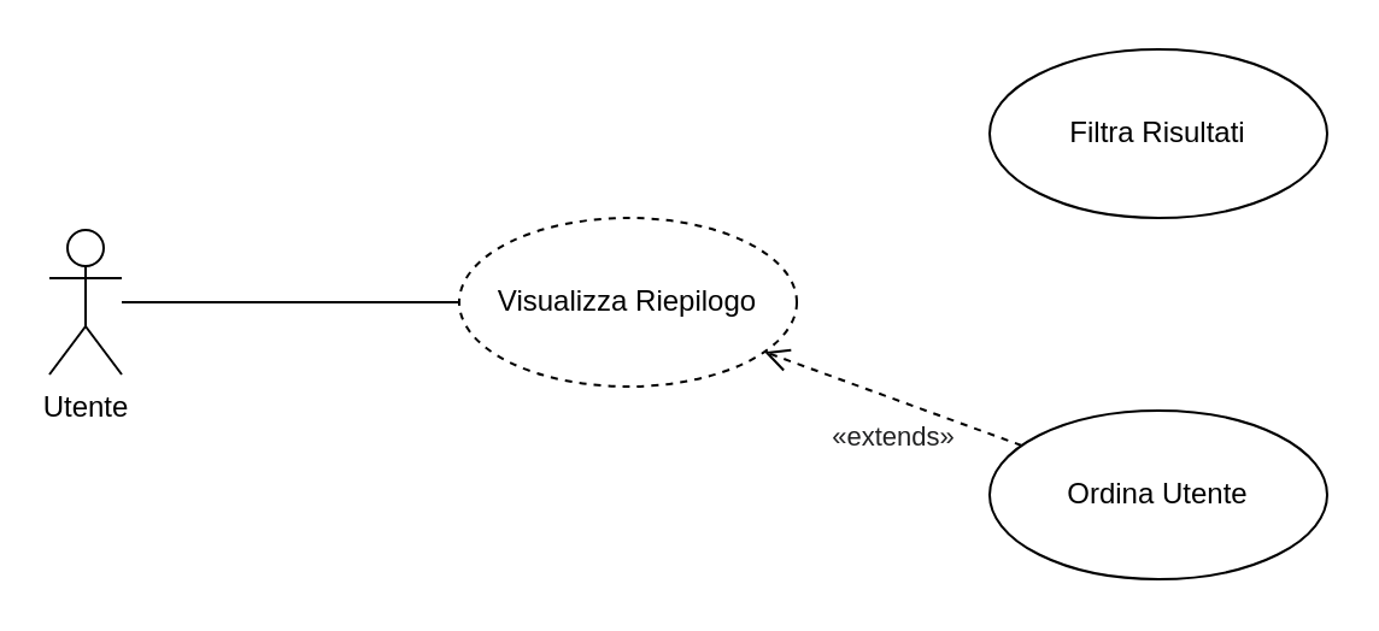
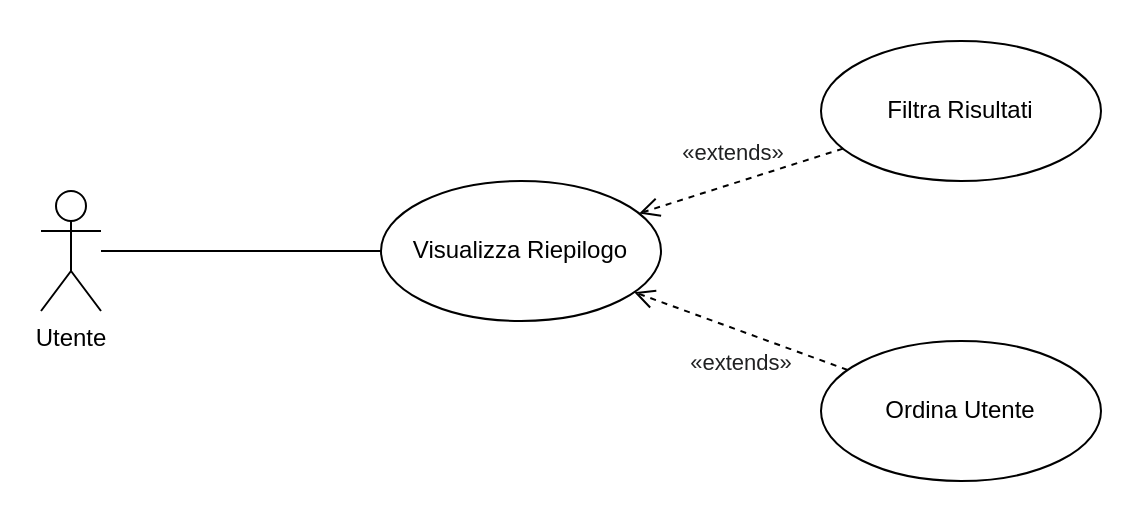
  <mxCell id="0" />
  <mxCell id="1" parent="0" />
  <mxCell id="2" value="Utente" style="shape=umlActor;verticalLabelPosition=bottom;verticalAlign=top;html=1;" vertex="1" parent="1"><mxGeometry x="20" y="95" width="30" height="60" as="geometry" /></mxCell>
- <mxCell id="3" value="Visualizza Riepilogo" style="ellipse;whiteSpace=wrap;html=1;dashed=1;" vertex="1" parent="1"><mxGeometry x="190" y="90" width="140" height="70" as="geometry" /></mxCell>
+ <mxCell id="3" value="Visualizza Riepilogo" style="ellipse;whiteSpace=wrap;html=1;" vertex="1" parent="1"><mxGeometry x="190" y="90" width="140" height="70" as="geometry" /></mxCell>
  <mxCell id="4" value="Filtra Risultati" style="ellipse;whiteSpace=wrap;html=1;" vertex="1" parent="1"><mxGeometry x="410" y="20" width="140" height="70" as="geometry" /></mxCell>
  <mxCell id="5" value="Ordina Utente" style="ellipse;whiteSpace=wrap;html=1;" vertex="1" parent="1"><mxGeometry x="410" y="170" width="140" height="70" as="geometry" /></mxCell>
+ <mxCell id="6" value="&lt;span style=&quot;color: rgb(32, 33, 34); text-align: start; text-wrap-mode: wrap;&quot;&gt;&lt;font style=&quot;font-size: 11px;&quot;&gt;«extends»&lt;/font&gt;&lt;/span&gt;" style="html=1;verticalAlign=bottom;endArrow=open;dashed=1;endSize=8;curved=0;rounded=0;" edge="1" parent="1" source="4" target="3"><mxGeometry x="0.056" y="-6" relative="1" as="geometry"><mxPoint x="420" y="78" as="sourcePoint" /><mxPoint x="310" y="112" as="targetPoint" /><mxPoint as="offset" /></mxGeometry></mxCell>
  <mxCell id="7" value="&lt;span style=&quot;color: rgb(32, 33, 34); text-align: start; text-wrap-mode: wrap;&quot;&gt;&lt;font style=&quot;font-size: 11px;&quot;&gt;«extends»&lt;/font&gt;&lt;/span&gt;" style="html=1;verticalAlign=bottom;endArrow=open;dashed=1;endSize=8;curved=0;rounded=0;" edge="1" parent="1" source="5" target="3"><mxGeometry x="-0.151" y="23" relative="1" as="geometry"><mxPoint x="430" y="88" as="sourcePoint" /><mxPoint x="320" y="122" as="targetPoint" /><mxPoint as="offset" /></mxGeometry></mxCell>
  <mxCell id="8" value="" style="endArrow=none;html=1;edgeStyle=orthogonalEdgeStyle;rounded=0;" edge="1" parent="1" source="2" target="3"><mxGeometry relative="1" as="geometry"><mxPoint x="200" y="180" as="sourcePoint" /><mxPoint x="360" y="180" as="targetPoint" /></mxGeometry></mxCell>
